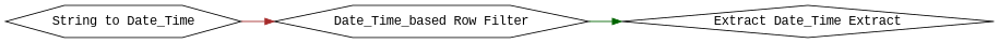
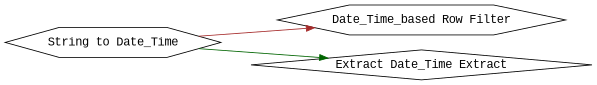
  digraph {
    fontname="Liberation Mono"
    rankdir=LR
    node [fontname="Liberation Mono" shape=hexagon]
    edge [fontname="Liberation Mono"]
    n1 [label="String to Date_Time"]
    n2 [label="Date_Time_based Row Filter"]
    n3 [label="Extract Date_Time Extract" shape=diamond]
    n1 -> n2 [color=brown]
-   n2 -> n3 [color=darkgreen]
+   n1 -> n3 [color=darkgreen]
  }
